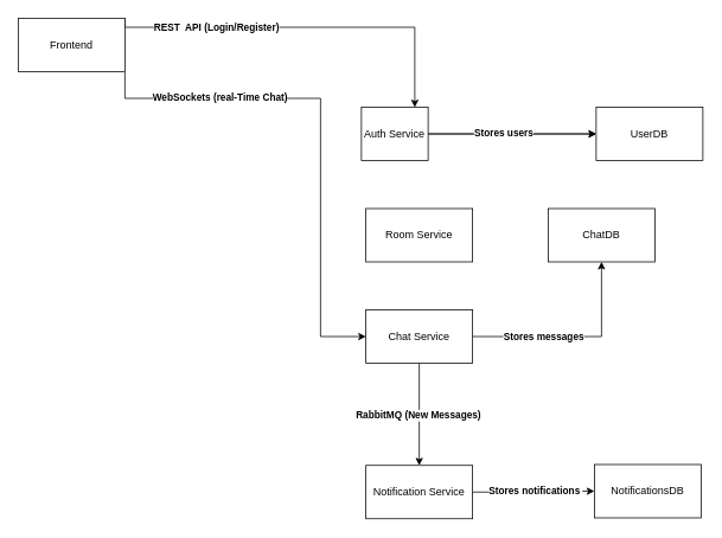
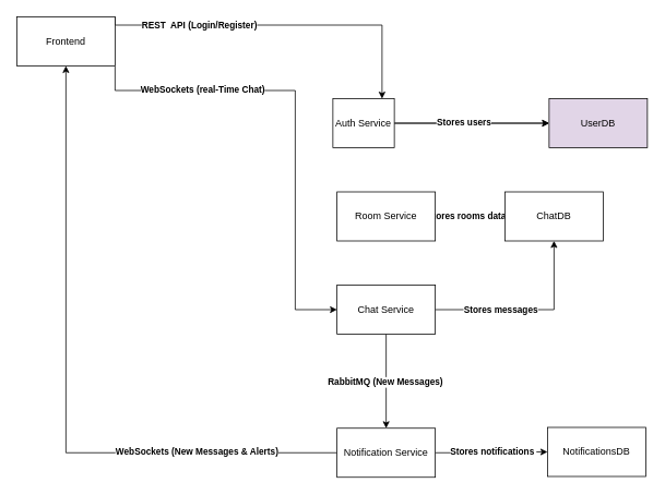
  <mxCell id="0" />
  <mxCell id="1" parent="0" />
+ <mxCell id="2" value="" style="edgeStyle=orthogonalEdgeStyle;rounded=0;orthogonalLoop=1;jettySize=auto;html=1;" edge="1" parent="1" source="5" target="25"><mxGeometry relative="1" as="geometry" /></mxCell>
+ <mxCell id="3" value="Text" style="edgeLabel;html=1;align=center;verticalAlign=middle;resizable=0;points=[];" vertex="1" connectable="0" parent="2"><mxGeometry x="0.026" y="2" relative="1" as="geometry"><mxPoint x="-1" as="offset" /></mxGeometry></mxCell>
+ <mxCell id="4" value="&lt;b&gt;Stores rooms data&lt;/b&gt;" style="edgeLabel;html=1;align=center;verticalAlign=middle;resizable=0;points=[];" vertex="1" connectable="0" parent="2"><mxGeometry x="0.077" y="1" relative="1" as="geometry"><mxPoint x="-9" as="offset" /></mxGeometry></mxCell>
  <mxCell id="5" value="Room Service" style="rounded=0;whiteSpace=wrap;html=1;" vertex="1" parent="1"><mxGeometry x="411" y="234" width="120" height="60" as="geometry" /></mxCell>
  <mxCell id="6" value="" style="edgeStyle=orthogonalEdgeStyle;rounded=0;orthogonalLoop=1;jettySize=auto;html=1;" edge="1" parent="1" source="9" target="26"><mxGeometry relative="1" as="geometry" /></mxCell>
  <mxCell id="7" value="" style="edgeStyle=orthogonalEdgeStyle;rounded=0;orthogonalLoop=1;jettySize=auto;html=1;" edge="1" parent="1" source="9" target="26"><mxGeometry relative="1" as="geometry" /></mxCell>
  <mxCell id="8" value="&lt;b&gt;Stores users&lt;/b&gt;" style="edgeLabel;html=1;align=center;verticalAlign=middle;resizable=0;points=[];" vertex="1" connectable="0" parent="7"><mxGeometry x="-0.099" y="-2" relative="1" as="geometry"><mxPoint x="-1" y="-4" as="offset" /></mxGeometry></mxCell>
  <mxCell id="9" value="Auth Service" style="rounded=0;whiteSpace=wrap;html=1;" vertex="1" parent="1"><mxGeometry x="406" y="120" width="75" height="60" as="geometry" /></mxCell>
  <mxCell id="10" value="" style="edgeStyle=orthogonalEdgeStyle;rounded=0;orthogonalLoop=1;jettySize=auto;html=1;" edge="1" parent="1" source="14" target="27"><mxGeometry relative="1" as="geometry" /></mxCell>
  <mxCell id="11" value="&lt;b&gt;Stores notifications&amp;nbsp;&lt;/b&gt;" style="edgeLabel;html=1;align=center;verticalAlign=middle;resizable=0;points=[];" vertex="1" connectable="0" parent="10"><mxGeometry x="0.014" y="1" relative="1" as="geometry"><mxPoint x="1" as="offset" /></mxGeometry></mxCell>
+ <mxCell id="12" style="edgeStyle=orthogonalEdgeStyle;rounded=0;orthogonalLoop=1;jettySize=auto;html=1;exitX=0;exitY=0.5;exitDx=0;exitDy=0;entryX=0.5;entryY=1;entryDx=0;entryDy=0;" edge="1" parent="1" source="14" target="24"><mxGeometry relative="1" as="geometry" /></mxCell>
+ <mxCell id="13" value="&lt;b&gt;WebSockets (New Messages &amp;amp; Alerts)&lt;/b&gt;" style="edgeLabel;html=1;align=center;verticalAlign=middle;resizable=0;points=[];" vertex="1" connectable="0" parent="12"><mxGeometry x="-0.572" y="-2" relative="1" as="geometry"><mxPoint as="offset" /></mxGeometry></mxCell>
  <mxCell id="14" value="Notification Service" style="rounded=0;whiteSpace=wrap;html=1;" vertex="1" parent="1"><mxGeometry x="411" y="523" width="120" height="60" as="geometry" /></mxCell>
  <mxCell id="15" style="edgeStyle=orthogonalEdgeStyle;rounded=0;orthogonalLoop=1;jettySize=auto;html=1;exitX=1;exitY=0.5;exitDx=0;exitDy=0;entryX=0.5;entryY=1;entryDx=0;entryDy=0;" edge="1" parent="1" source="19" target="25"><mxGeometry relative="1" as="geometry" /></mxCell>
  <mxCell id="16" value="&lt;b&gt;Stores messages&lt;/b&gt;" style="edgeLabel;html=1;align=center;verticalAlign=middle;resizable=0;points=[];" vertex="1" connectable="0" parent="15"><mxGeometry x="-0.314" y="1" relative="1" as="geometry"><mxPoint as="offset" /></mxGeometry></mxCell>
  <mxCell id="17" style="edgeStyle=orthogonalEdgeStyle;rounded=0;orthogonalLoop=1;jettySize=auto;html=1;exitX=0.5;exitY=1;exitDx=0;exitDy=0;" edge="1" parent="1" source="19" target="14"><mxGeometry relative="1" as="geometry" /></mxCell>
  <mxCell id="18" value="&lt;b&gt;RabbitMQ (New Messages)&lt;/b&gt;" style="edgeLabel;html=1;align=center;verticalAlign=middle;resizable=0;points=[];" vertex="1" connectable="0" parent="17"><mxGeometry x="-0.0" y="-2" relative="1" as="geometry"><mxPoint as="offset" /></mxGeometry></mxCell>
  <mxCell id="19" value="Chat Service" style="rounded=0;whiteSpace=wrap;html=1;" vertex="1" parent="1"><mxGeometry x="411" y="348" width="120" height="60" as="geometry" /></mxCell>
  <mxCell id="20" style="edgeStyle=orthogonalEdgeStyle;rounded=0;orthogonalLoop=1;jettySize=auto;html=1;exitX=1;exitY=0;exitDx=0;exitDy=0;" edge="1" parent="1" source="24" target="9"><mxGeometry relative="1" as="geometry"><Array as="points"><mxPoint x="140" y="30" /><mxPoint x="466" y="30" /></Array></mxGeometry></mxCell>
  <mxCell id="21" value="REST&amp;nbsp; API (Login/Register)" style="edgeLabel;html=1;align=center;verticalAlign=middle;resizable=0;points=[];fontStyle=1" vertex="1" connectable="0" parent="20"><mxGeometry x="-0.443" y="2" relative="1" as="geometry"><mxPoint x="-7" y="1" as="offset" /></mxGeometry></mxCell>
  <mxCell id="22" style="edgeStyle=orthogonalEdgeStyle;rounded=0;orthogonalLoop=1;jettySize=auto;html=1;entryX=0;entryY=0.5;entryDx=0;entryDy=0;" edge="1" parent="1" target="19"><mxGeometry relative="1" as="geometry"><mxPoint x="140" y="80" as="sourcePoint" /><Array as="points"><mxPoint x="140" y="110" /><mxPoint x="360" y="110" /><mxPoint x="360" y="378" /></Array></mxGeometry></mxCell>
  <mxCell id="23" value="&lt;b&gt;WebSockets (real-Time Chat)&lt;/b&gt;" style="edgeLabel;html=1;align=center;verticalAlign=middle;resizable=0;points=[];" vertex="1" connectable="0" parent="22"><mxGeometry x="-0.668" y="1" relative="1" as="geometry"><mxPoint x="42" y="-1" as="offset" /></mxGeometry></mxCell>
  <mxCell id="24" value="Frontend" style="rounded=0;whiteSpace=wrap;html=1;" vertex="1" parent="1"><mxGeometry x="20" y="20" width="120" height="60" as="geometry" /></mxCell>
  <mxCell id="25" value="ChatDB" style="rounded=0;whiteSpace=wrap;html=1;" vertex="1" parent="1"><mxGeometry x="616" y="234" width="120" height="60" as="geometry" /></mxCell>
- <mxCell id="26" value="UserDB" style="rounded=0;whiteSpace=wrap;html=1;" vertex="1" parent="1"><mxGeometry x="670" y="120" width="120" height="60" as="geometry" /></mxCell>
+ <mxCell id="26" value="UserDB" style="rounded=0;whiteSpace=wrap;html=1;fillColor=#e1d5e7;" vertex="1" parent="1"><mxGeometry x="670" y="120" width="120" height="60" as="geometry" /></mxCell>
  <mxCell id="27" value="NotificationsDB" style="rounded=0;whiteSpace=wrap;html=1;" vertex="1" parent="1"><mxGeometry x="668" y="522" width="120" height="60" as="geometry" /></mxCell>
